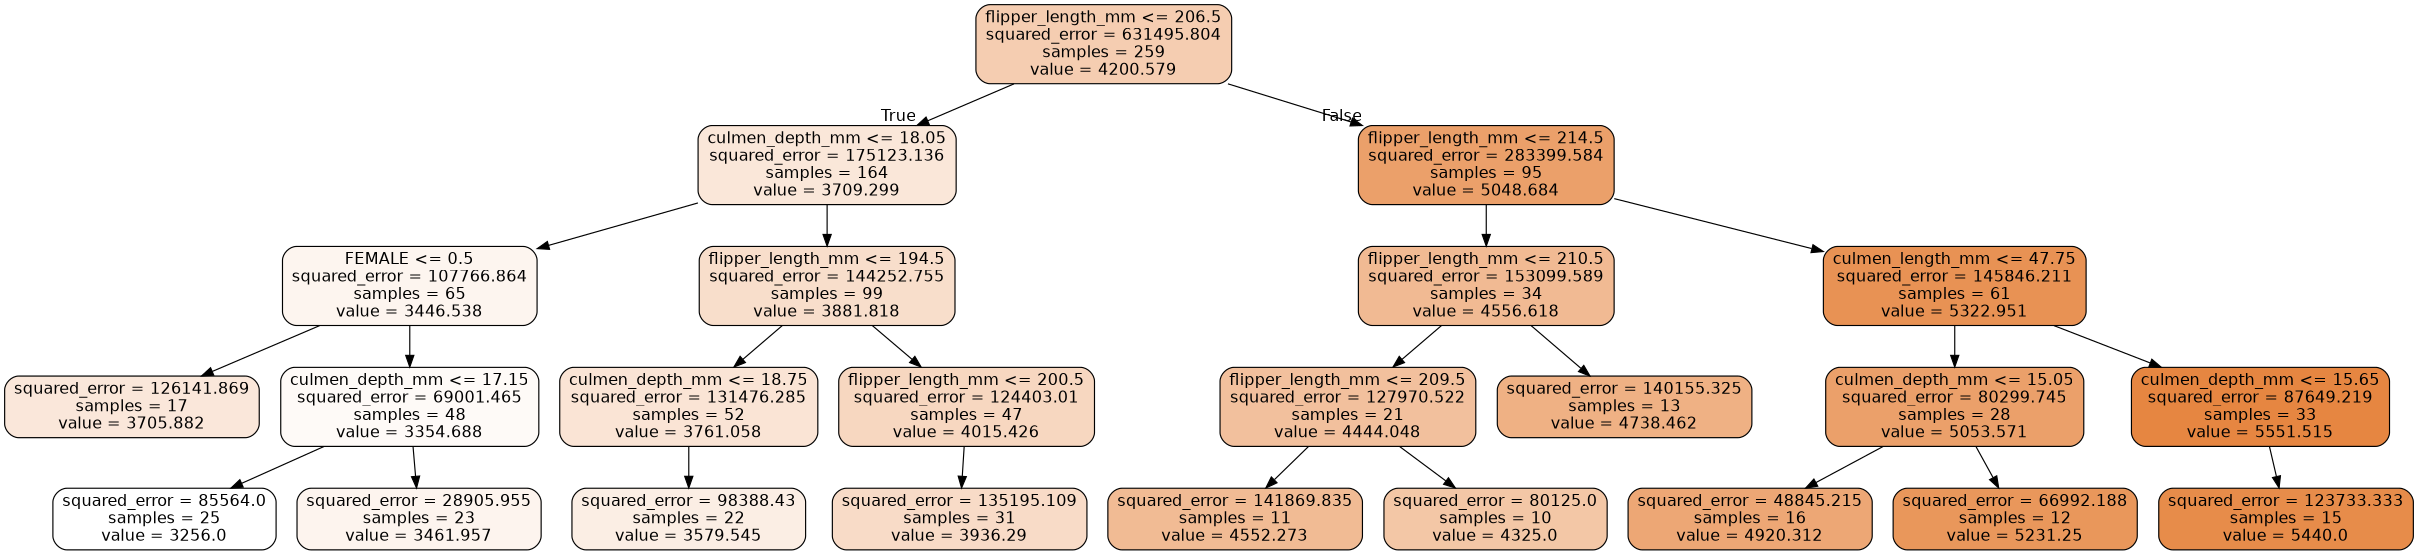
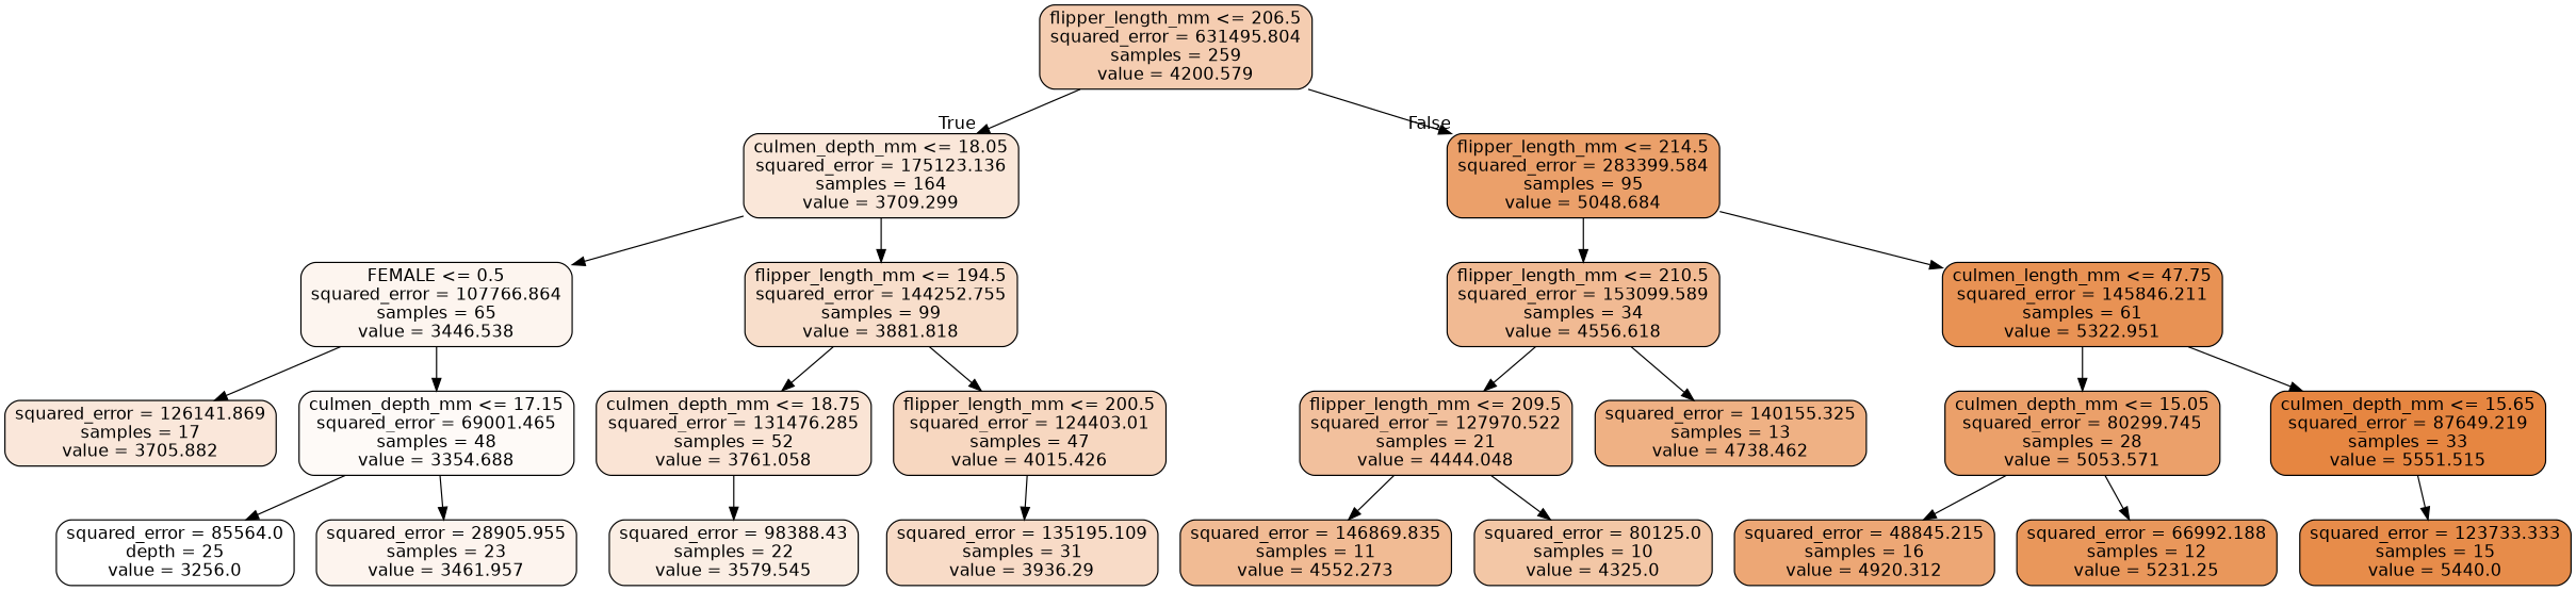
  digraph {
    node [color=black fillcolor="#eba06a" fontname=helvetica shape=box style="filled, rounded"]
    edge [fontname=helvetica]
    n1 [fillcolor="#f5cdb1" label="flipper_length_mm <= 206.5\nsquared_error = 631495.804\nsamples = 259\nvalue = 4200.579"]
    n2 [fillcolor="#fae7d9" label="culmen_depth_mm <= 18.05\nsquared_error = 175123.136\nsamples = 164\nvalue = 3709.299"]
    n3 [label="flipper_length_mm <= 214.5\nsquared_error = 283399.584\nsamples = 95\nvalue = 5048.684"]
    n4 [fillcolor="#fdf5ef" label="FEMALE <= 0.5\nsquared_error = 107766.864\nsamples = 65\nvalue = 3446.538"]
    n5 [fillcolor="#f8decb" label="flipper_length_mm <= 194.5\nsquared_error = 144252.755\nsamples = 99\nvalue = 3881.818"]
    n6 [fillcolor="#f1ba93" label="flipper_length_mm <= 210.5\nsquared_error = 153099.589\nsamples = 34\nvalue = 4556.618"]
    n7 [fillcolor="#e89254" label="culmen_length_mm <= 47.75\nsquared_error = 145846.211\nsamples = 61\nvalue = 5322.951"]
    n8 [fillcolor="#fae7da" label="squared_error = 126141.869\nsamples = 17\nvalue = 3705.882"]
    n9 [fillcolor="#fefaf7" label="culmen_depth_mm <= 17.15\nsquared_error = 69001.465\nsamples = 48\nvalue = 3354.688"]
    n10 [fillcolor="#fae4d5" label="culmen_depth_mm <= 18.75\nsquared_error = 131476.285\nsamples = 52\nvalue = 3761.058"]
    n11 [fillcolor="#f7d7c0" label="flipper_length_mm <= 200.5\nsquared_error = 124403.01\nsamples = 47\nvalue = 4015.426"]
-   n12 [fillcolor="#ffffff" label="squared_error = 85564.0\nsamples = 25\nvalue = 3256.0"]
+   n12 [fillcolor="#ffffff" label="squared_error = 85564.0\ndepth = 25\nvalue = 3256.0"]
    n13 [fillcolor="#fdf4ee" label="squared_error = 28905.955\nsamples = 23\nvalue = 3461.957"]
    n14 [fillcolor="#fbeee4" label="squared_error = 98388.43\nsamples = 22\nvalue = 3579.545"]
    n15 [fillcolor="#f8dbc7" label="squared_error = 135195.109\nsamples = 31\nvalue = 3936.29"]
    n16 [fillcolor="#f2c09d" label="flipper_length_mm <= 209.5\nsquared_error = 127970.522\nsamples = 21\nvalue = 4444.048"]
    n17 [fillcolor="#efb184" label="squared_error = 140155.325\nsamples = 13\nvalue = 4738.462"]
    n18 [label="culmen_depth_mm <= 15.05\nsquared_error = 80299.745\nsamples = 28\nvalue = 5053.571"]
    n19 [fillcolor="#e68641" label="culmen_depth_mm <= 15.65\nsquared_error = 87649.219\nsamples = 33\nvalue = 5551.515"]
-   n20 [fillcolor="#f1bb94" label="squared_error = 141869.835\nsamples = 11\nvalue = 4552.273"]
+   n20 [fillcolor="#f1bb94" label="squared_error = 146869.835\nsamples = 11\nvalue = 4552.273"]
    n21 [fillcolor="#f3c7a6" label="squared_error = 80125.0\nsamples = 10\nvalue = 4325.0"]
    n22 [fillcolor="#eda775" label="squared_error = 48845.215\nsamples = 16\nvalue = 4920.312"]
    n23 [fillcolor="#e9975b" label="squared_error = 66992.188\nsamples = 12\nvalue = 5231.25"]
    n24 [fillcolor="#e78c4a" label="squared_error = 123733.333\nsamples = 15\nvalue = 5440.0"]
    n1 -> n2 [headlabel=True labelangle=45 labeldistance=2.5]
    n1 -> n3 [headlabel=False labelangle=-45 labeldistance=2.5]
    n2 -> n4
    n2 -> n5
    n3 -> n6
    n3 -> n7
    n4 -> n8
    n4 -> n9
    n5 -> n10
    n5 -> n11
    n6 -> n16
    n6 -> n17
    n7 -> n18
    n7 -> n19
    n9 -> n12
    n9 -> n13
    n10 -> n14
    n11 -> n15
    n16 -> n20
    n16 -> n21
    n18 -> n22
    n18 -> n23
    n19 -> n24
  }
